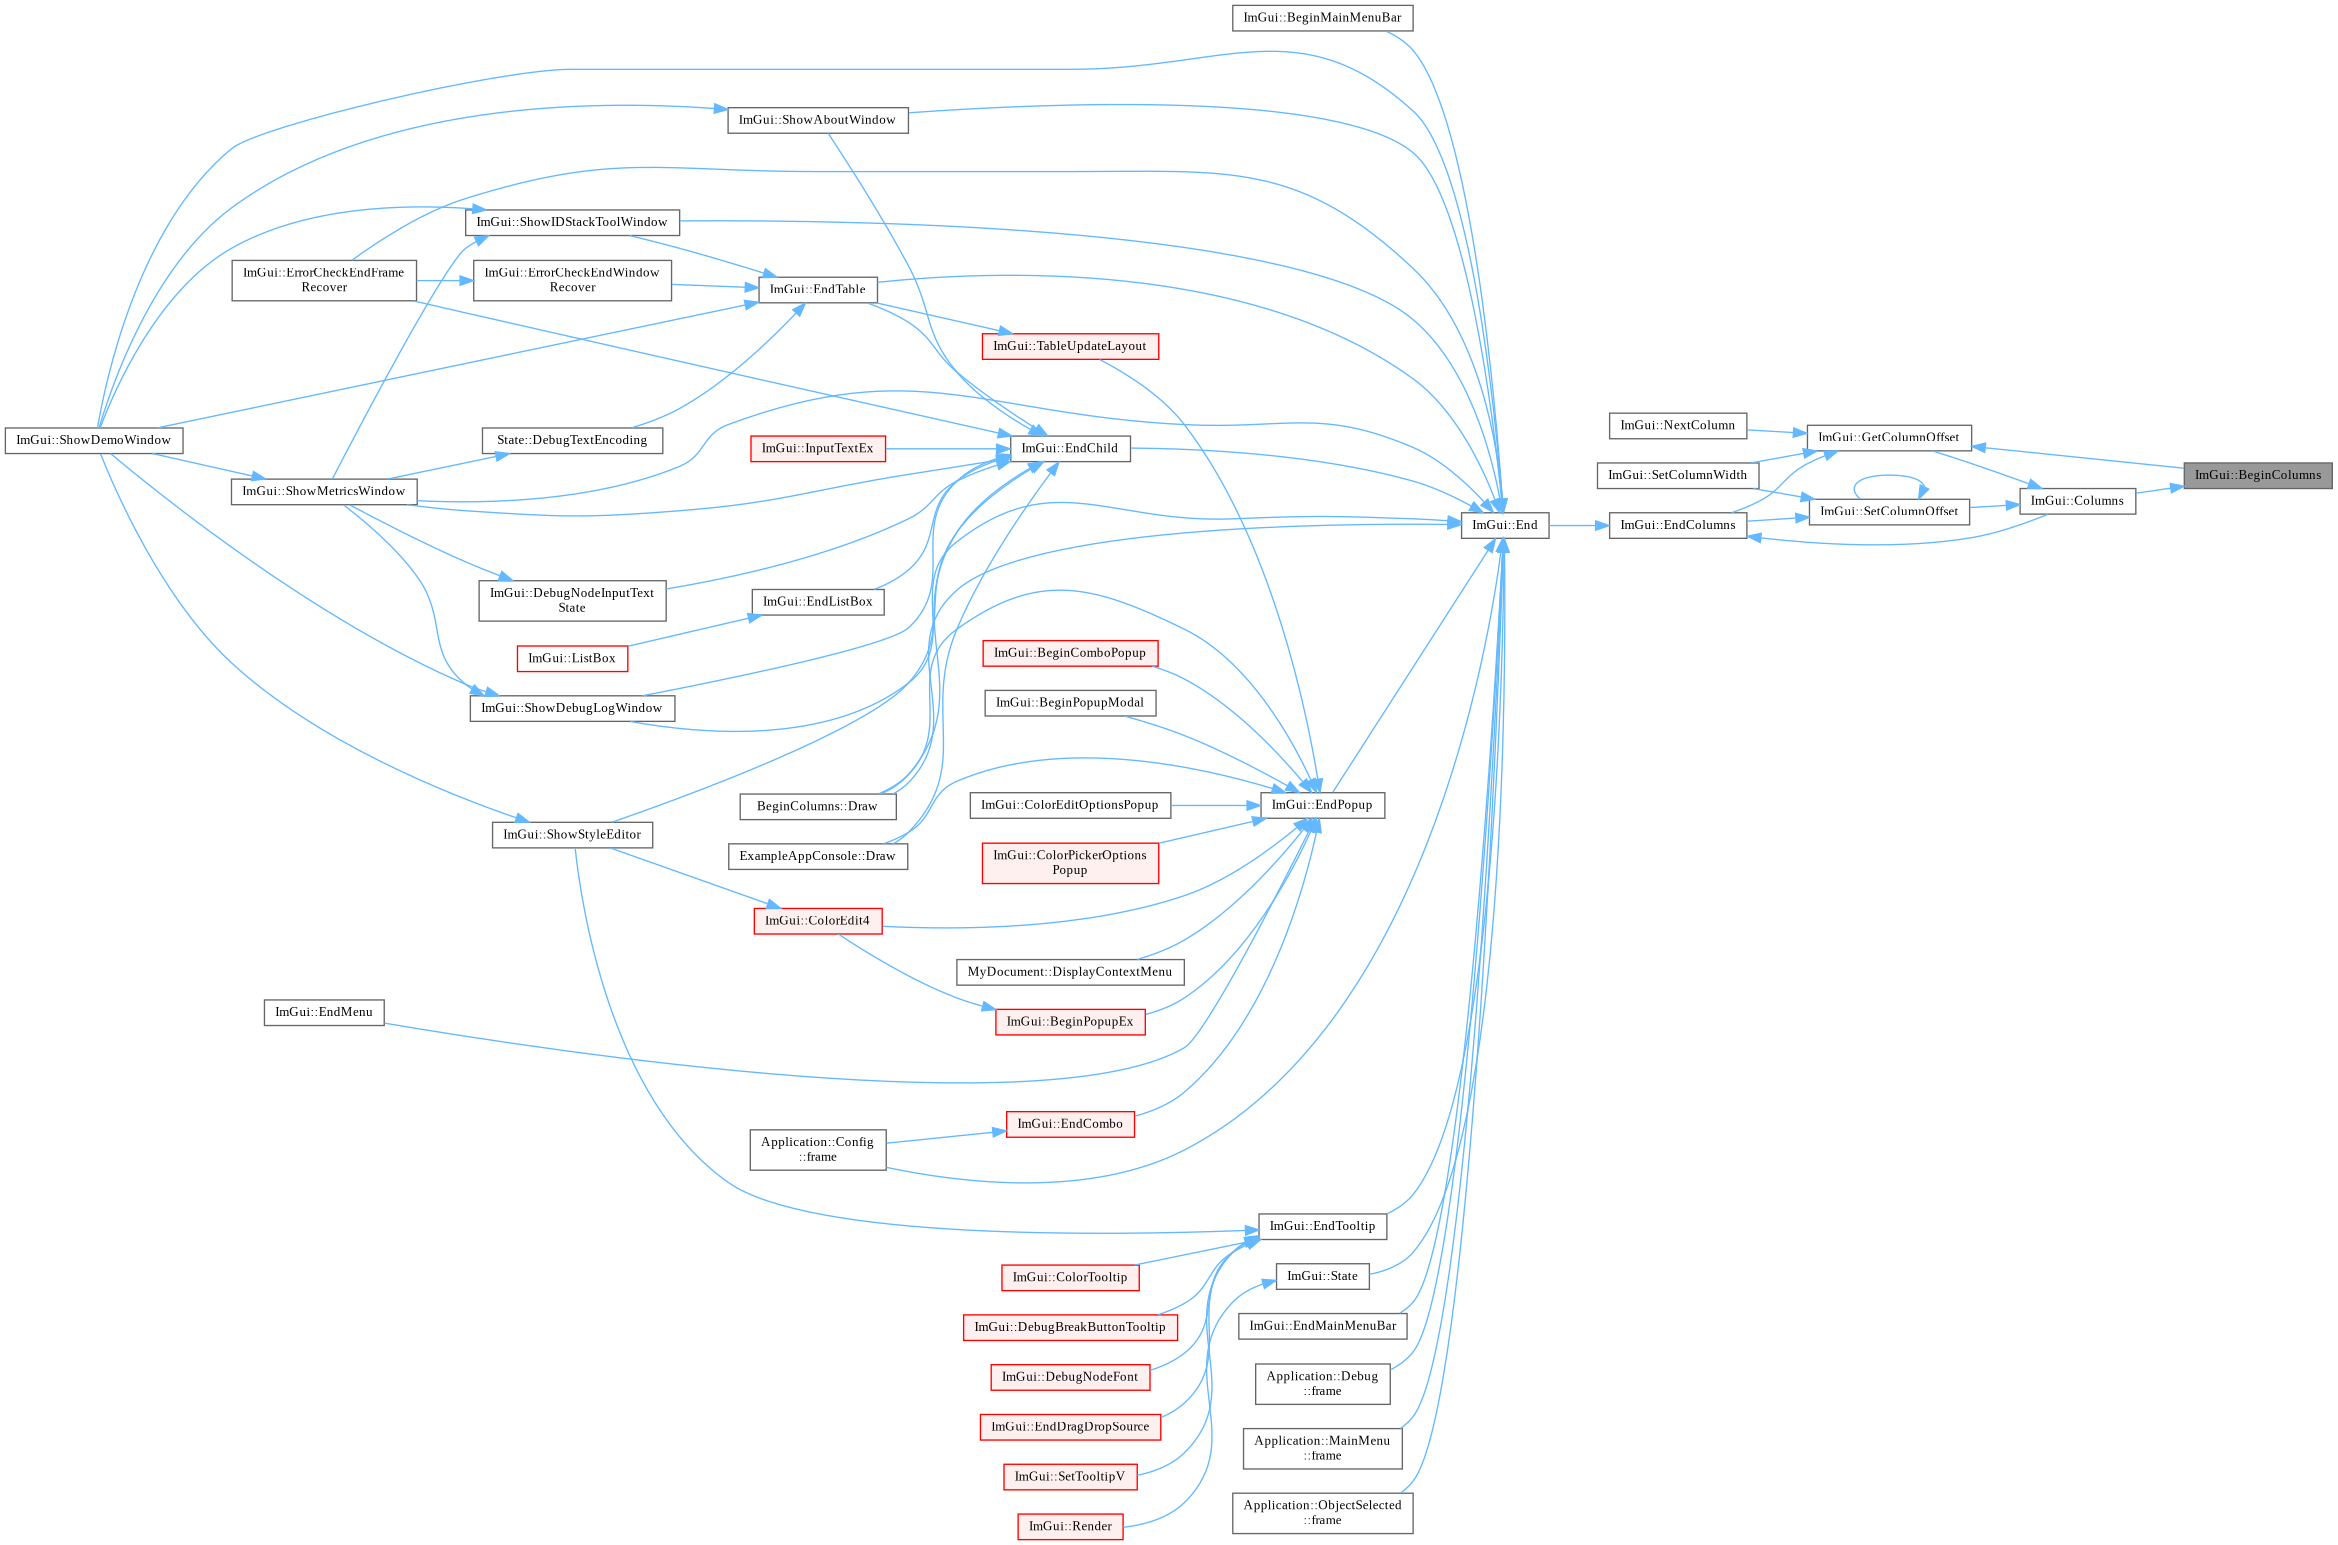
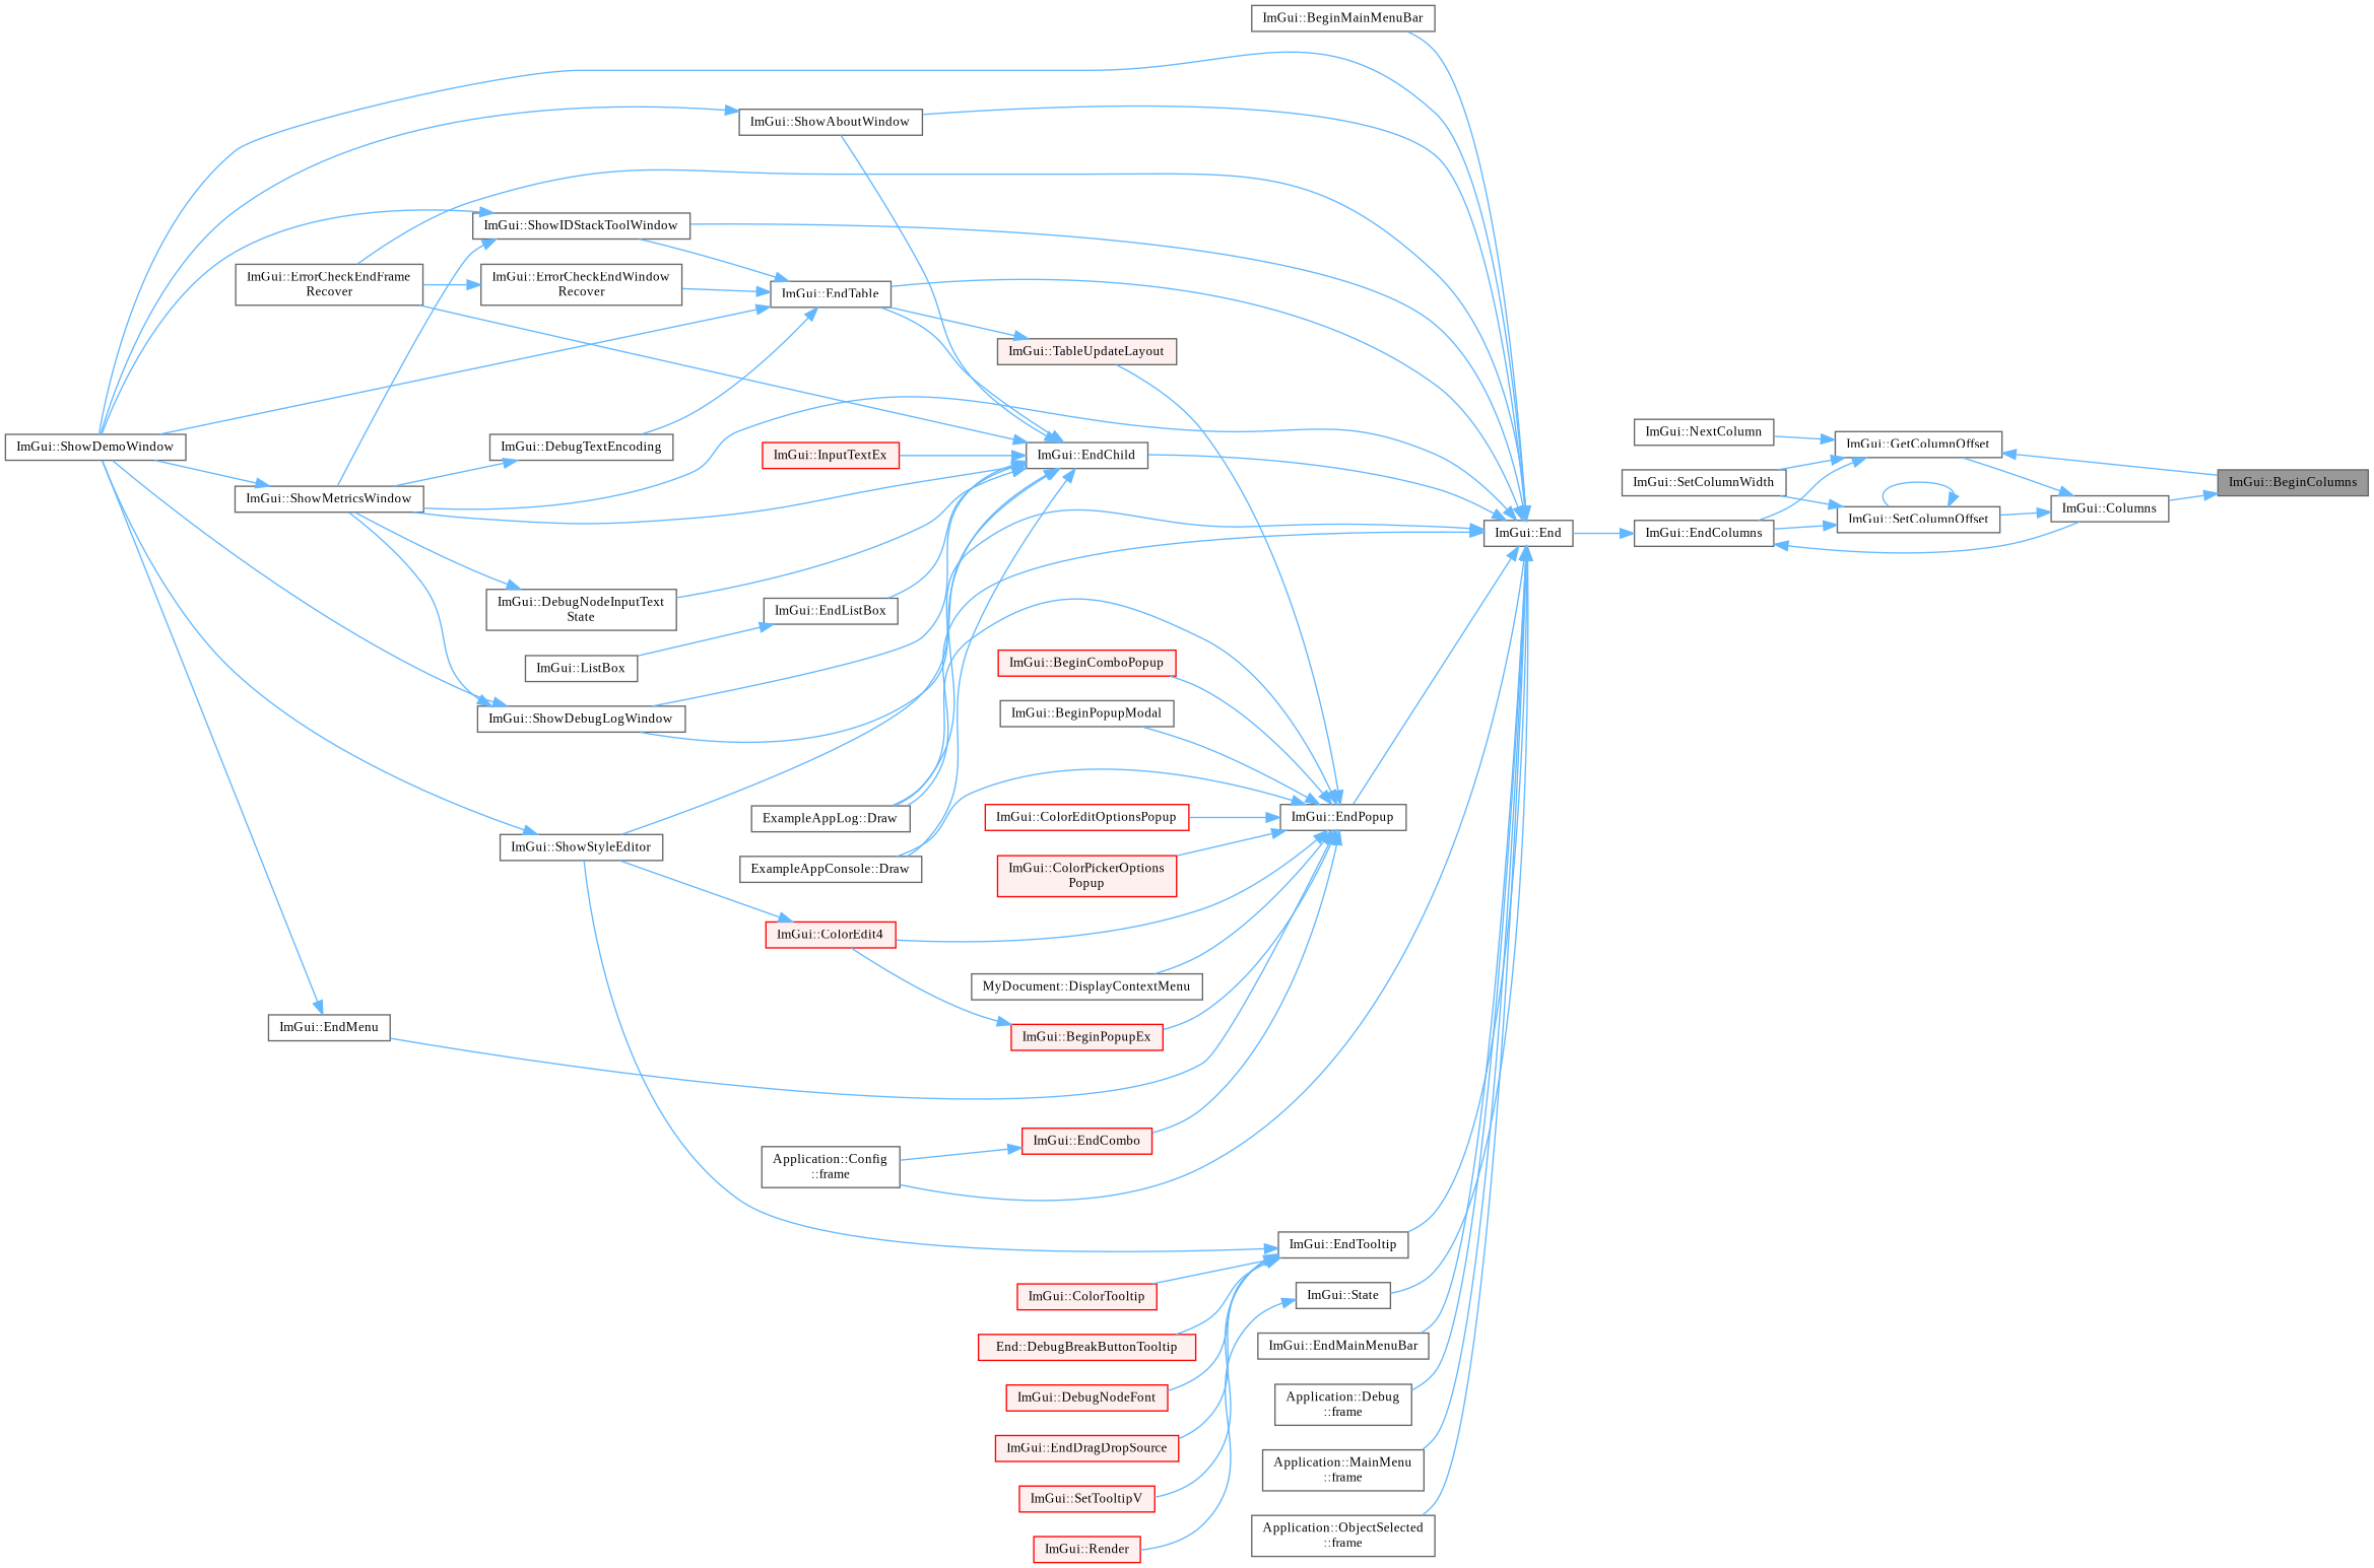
  digraph {
    fontname="Liberation Serif"
    rankdir=RL
    node [color=grey40 fillcolor=white fontname="Liberation Serif" fontsize=10 shape=box style=filled]
    edge [color=steelblue1 dir=back fontname="Liberation Serif" fontsize=10 labelfontname=Helvetica labelfontsize=10 style=solid]
    n1 [color=gray40 fillcolor=grey60 fontcolor=black height=0.2 label="ImGui::BeginColumns" width=0.4]
    n2 [height=0.2 label="ImGui::Columns" width=0.4]
    n3 [height=0.2 label="ImGui::GetColumnOffset" width=0.4]
    n4 [height=0.2 label="ImGui::SetColumnOffset" width=0.4]
    n5 [height=0.2 label="ImGui::EndColumns" width=0.4]
    n6 [height=0.2 label="ImGui::NextColumn" width=0.4]
    n7 [height=0.2 label="ImGui::SetColumnWidth" width=0.4]
    n8 [height=0.2 label="ImGui::End" width=0.4]
    n9 [height=0.2 label="ImGui::BeginMainMenuBar" width=0.4]
-   n10 [height=0.2 label="BeginColumns::Draw" width=0.4]
+   n10 [height=0.2 label="ExampleAppLog::Draw" width=0.4]
    n11 [height=0.2 label="ImGui::EndChild" width=0.4]
    n12 [height=0.2 label="ImGui::ShowMetricsWindow" width=0.4]
    n13 [height=0.2 label="ImGui::ShowDemoWindow" width=0.4]
    n14 [height=0.2 label="ImGui::ErrorCheckEndFrame\lRecover" width=0.4]
    n15 [height=0.2 label="ImGui::ShowIDStackToolWindow" width=0.4]
    n16 [height=0.2 label="ImGui::ShowAboutWindow" width=0.4]
    n17 [height=0.2 label="ImGui::ShowDebugLogWindow" width=0.4]
    n18 [height=0.2 label="ImGui::State" width=0.4]
    n19 [height=0.2 label="ImGui::EndMainMenuBar" width=0.4]
    n20 [height=0.2 label="ImGui::EndPopup" width=0.4]
    n21 [height=0.2 label="Application::Config\l::frame" width=0.4]
    n22 [height=0.2 label="ImGui::EndTooltip" width=0.4]
    n23 [height=0.2 label="Application::Debug\l::frame" width=0.4]
    n24 [height=0.2 label="Application::MainMenu\l::frame" width=0.4]
    n25 [height=0.2 label="Application::ObjectSelected\l::frame" width=0.4]
    n26 [height=0.2 label="ImGui::EndTable" width=0.4]
    n27 [height=0.2 label="ExampleAppConsole::Draw" width=0.4]
    n28 [height=0.2 label="ImGui::DebugNodeInputText\lState" width=0.4]
    n29 [height=0.2 label="ImGui::EndListBox" width=0.4]
    n30 [color=red fillcolor="#FFF0F0" height=0.2 label="ImGui::InputTextEx" width=0.4]
    n31 [height=0.2 label="ImGui::ShowStyleEditor" width=0.4]
    n32 [color=red fillcolor="#FFF0F0" height=0.2 label="ImGui::Render" width=0.4]
    n33 [color=red fillcolor="#FFF0F0" height=0.2 label="ImGui::BeginComboPopup" width=0.4]
    n34 [color=red fillcolor="#FFF0F0" height=0.2 label="ImGui::BeginPopupEx" width=0.4]
    n35 [height=0.2 label="ImGui::BeginPopupModal" width=0.4]
    n36 [color=red fillcolor="#FFF0F0" height=0.2 label="ImGui::ColorEdit4" width=0.4]
-   n37 [height=0.2 label="ImGui::ColorEditOptionsPopup" width=0.4]
+   n37 [color=red height=0.2 label="ImGui::ColorEditOptionsPopup" width=0.4]
    n38 [color=red fillcolor="#FFF0F0" height=0.2 label="ImGui::ColorPickerOptions\lPopup" width=0.4]
    n39 [height=0.2 label="MyDocument::DisplayContextMenu" width=0.4]
    n40 [color=red fillcolor="#FFF0F0" height=0.2 label="ImGui::EndCombo" width=0.4]
    n41 [height=0.2 label="ImGui::EndMenu" width=0.4]
-   n42 [color=red fillcolor="#FFF0F0" height=0.2 label="ImGui::TableUpdateLayout" width=0.4]
+   n42 [fillcolor="#FFF0F0" height=0.2 label="ImGui::TableUpdateLayout" width=0.4]
    n43 [color=red fillcolor="#FFF0F0" height=0.2 label="ImGui::ColorTooltip" width=0.4]
-   n44 [color=red fillcolor="#FFF0F0" height=0.2 label="ImGui::DebugBreakButtonTooltip" width=0.4]
+   n44 [color=red fillcolor="#FFF0F0" height=0.2 label="End::DebugBreakButtonTooltip" width=0.4]
    n45 [color=red fillcolor="#FFF0F0" height=0.2 label="ImGui::DebugNodeFont" width=0.4]
    n46 [color=red fillcolor="#FFF0F0" height=0.2 label="ImGui::EndDragDropSource" width=0.4]
    n47 [color=red fillcolor="#FFF0F0" height=0.2 label="ImGui::SetTooltipV" width=0.4]
-   n48 [color=red height=0.2 label="ImGui::ListBox" width=0.4]
-   n49 [height=0.2 label="State::DebugTextEncoding" width=0.4]
+   n48 [height=0.2 label="ImGui::ListBox" width=0.4]
+   n49 [height=0.2 label="ImGui::DebugTextEncoding" width=0.4]
    n50 [height=0.2 label="ImGui::ErrorCheckEndWindow\lRecover" width=0.4]
    n1 -> n2
    n2 -> n3
    n2 -> n4
    n3 -> n1
    n3 -> n5
    n3 -> n6
    n3 -> n7
    n4 -> n4
    n4 -> n5
    n4 -> n7
    n5 -> n2
    n5 -> n8
    n8 -> n9
    n8 -> n10
    n8 -> n11
    n8 -> n12
    n8 -> n13
    n8 -> n14
    n8 -> n15
    n8 -> n16
    n8 -> n17
    n8 -> n18
    n8 -> n19
    n8 -> n20
    n8 -> n21
    n8 -> n22
    n8 -> n23
    n8 -> n24
    n8 -> n25
    n8 -> n26
    n11 -> n10
    n11 -> n12
    n11 -> n14
    n11 -> n16
    n11 -> n17
    n11 -> n26
    n11 -> n27
    n11 -> n28
    n11 -> n29
    n11 -> n30
    n11 -> n31
    n12 -> n13
    n15 -> n12
    n15 -> n13
    n16 -> n13
    n17 -> n12
    n17 -> n13
    n18 -> n32
    n20 -> n10
    n20 -> n27
    n20 -> n33
    n20 -> n34
    n20 -> n35
    n20 -> n36
    n20 -> n37
    n20 -> n38
    n20 -> n39
    n20 -> n40
    n20 -> n41
    n20 -> n42
    n22 -> n31
    n22 -> n43
    n22 -> n44
    n22 -> n45
    n22 -> n46
    n22 -> n47
    n26 -> n13
    n26 -> n15
    n26 -> n49
    n26 -> n50
    n28 -> n12
    n29 -> n48
    n31 -> n13
    n34 -> n36
    n36 -> n31
    n40 -> n21
+   n41 -> n13
    n42 -> n26
    n49 -> n12
    n50 -> n14
  }
